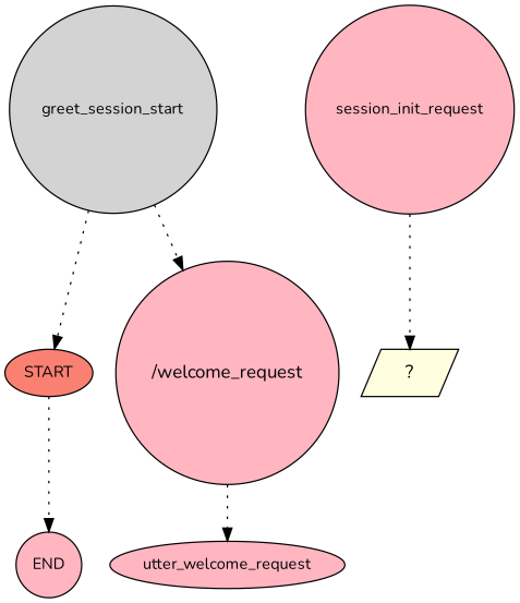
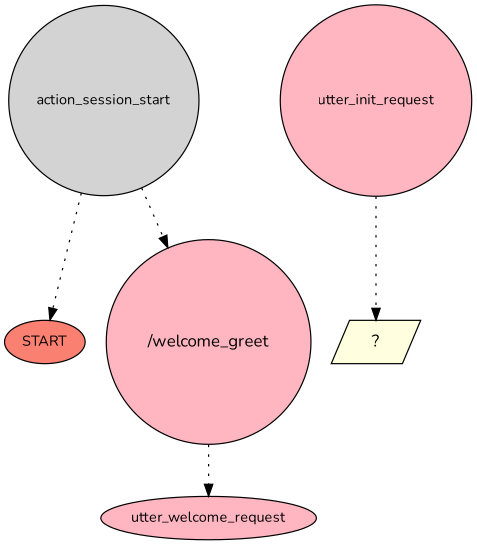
  digraph {
    fontname=Nunito
    node [fillcolor=lightpink fontname=Nunito fontsize=12 shape=circle style=filled]
    edge [fontname=Nunito style=dotted]
    n1 [fillcolor=salmon label=START shape=ellipse]
-   n2 [label=END]
-   n3 [fillcolor=lightgrey label=greet_session_start]
-   n4 [label="/welcome_request" fontsize=""]
+   n3 [fillcolor=lightgrey label=action_session_start]
+   n4 [label="/welcome_greet" fontsize=""]
    n5 [label=utter_welcome_request shape=ellipse]
-   n6 [label=session_init_request]
+   n6 [label=utter_init_request]
    n7 [fillcolor=lightyellow label="  ?  " shape=parallelogram fontsize=""]
-   n1 -> n2
    n3 -> n1
    n3 -> n4
    n4 -> n5
    n6 -> n7
  }
